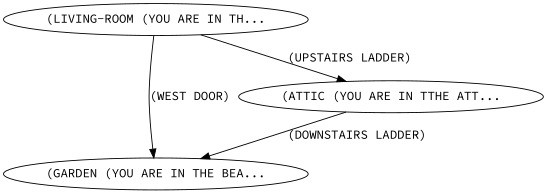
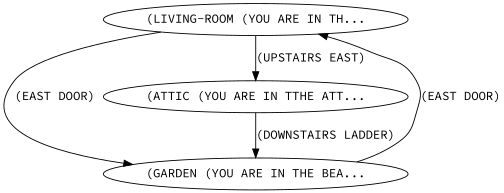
  digraph {
    fontname="Source Code Pro"
    node [fontname="Source Code Pro"]
    edge [fontname="Source Code Pro"]
    n1 [label="(LIVING-ROOM (YOU ARE IN TH..."]
    n2 [label="(GARDEN (YOU ARE IN THE BEA..."]
    n3 [label="(ATTIC (YOU ARE IN TTHE ATT..."]
-   n1 -> n2 [label="(WEST DOOR)"]
-   n1 -> n3 [label="(UPSTAIRS LADDER)"]
+   n1 -> n2 [label="(EAST DOOR)"]
+   n1 -> n3 [label="(UPSTAIRS EAST)"]
+   n2 -> n1 [label="(EAST DOOR)"]
    n3 -> n2 [label="(DOWNSTAIRS LADDER)"]
  }
